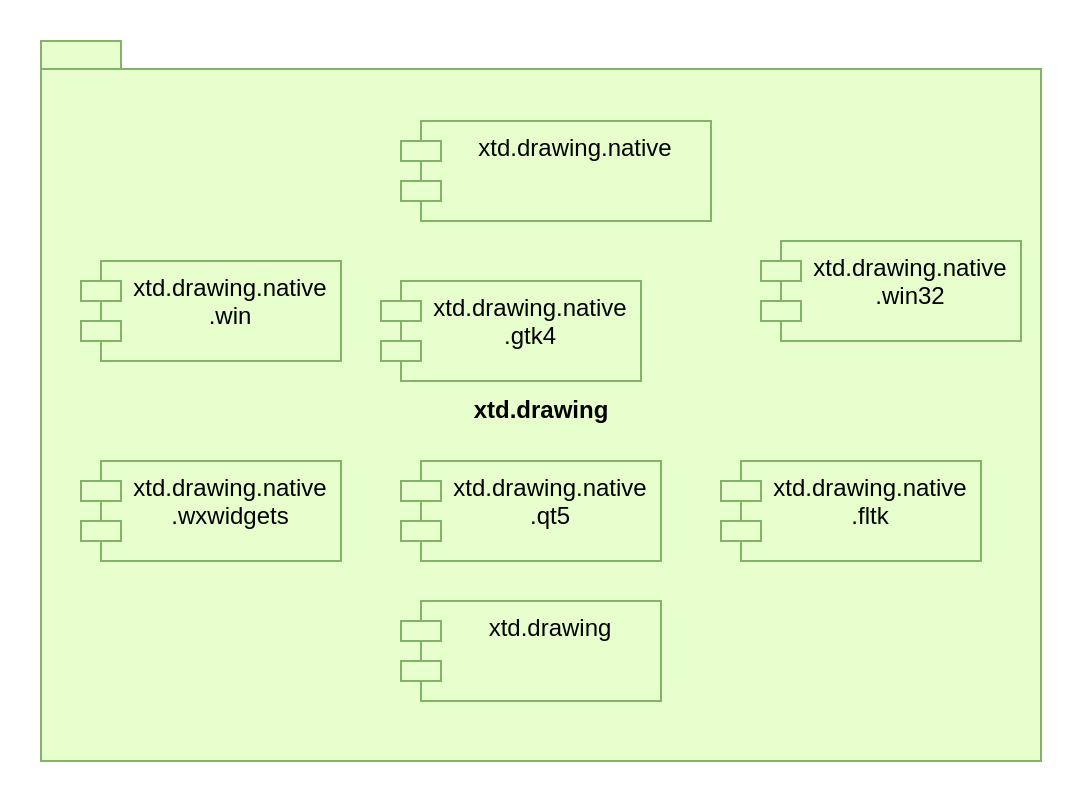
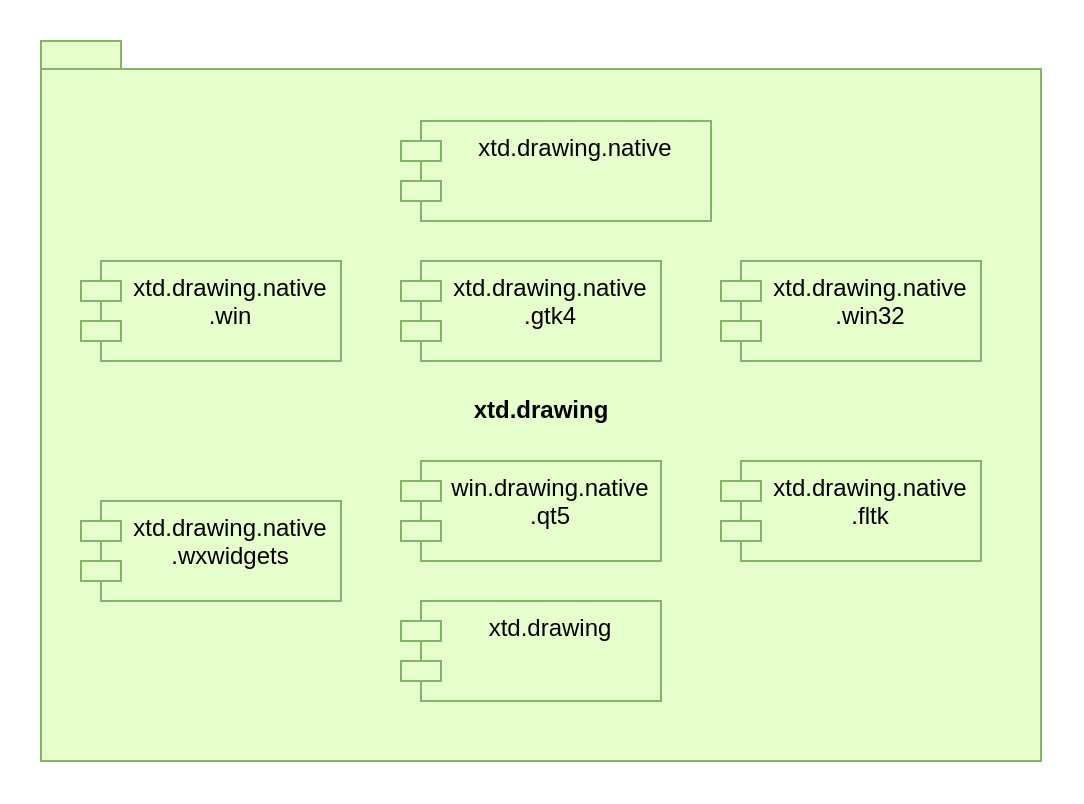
  <mxCell id="0" />
  <mxCell id="1" parent="0" />
  <mxCell id="2" value="xtd.drawing" style="shape=folder;fontStyle=1;spacingTop=10;tabWidth=40;tabHeight=14;tabPosition=left;html=1;rounded=0;strokeColor=#82b366;fillColor=#E6FFCC;" parent="1" vertex="1"><mxGeometry x="20" y="20" width="500" height="360" as="geometry" /></mxCell>
  <mxCell id="3" value="xtd.drawing.native" style="shape=module;align=left;spacingLeft=20;align=center;verticalAlign=top;rounded=0;strokeColor=#82b366;fillColor=#E6FFCC;" vertex="1" parent="1"><mxGeometry x="200" y="60" width="155" height="50" as="geometry" /></mxCell>
  <mxCell id="4" value="xtd.drawing.native&#10;.win" style="shape=module;align=left;spacingLeft=20;align=center;verticalAlign=top;rounded=0;strokeColor=#82b366;fillColor=#E6FFCC;" vertex="1" parent="1"><mxGeometry x="40" y="130" width="130" height="50" as="geometry" /></mxCell>
- <mxCell id="5" value="xtd.drawing.native&#10;.gtk4" style="shape=module;align=left;spacingLeft=20;align=center;verticalAlign=top;rounded=0;strokeColor=#82b366;fillColor=#E6FFCC;" vertex="1" parent="1"><mxGeometry x="190" y="140" width="130" height="50" as="geometry" /></mxCell>
- <mxCell id="6" value="xtd.drawing.native&#10;.qt5" style="shape=module;align=left;spacingLeft=20;align=center;verticalAlign=top;rounded=0;strokeColor=#82b366;fillColor=#E6FFCC;" vertex="1" parent="1"><mxGeometry x="200" y="230" width="130" height="50" as="geometry" /></mxCell>
- <mxCell id="7" value="xtd.drawing.native&#10;.win32" style="shape=module;align=left;spacingLeft=20;align=center;verticalAlign=top;rounded=0;strokeColor=#82b366;fillColor=#E6FFCC;" vertex="1" parent="1"><mxGeometry x="380" y="120" width="130" height="50" as="geometry" /></mxCell>
- <mxCell id="8" value="xtd.drawing.native&#10;.wxwidgets" style="shape=module;align=left;spacingLeft=20;align=center;verticalAlign=top;rounded=0;strokeColor=#82b366;fillColor=#E6FFCC;" vertex="1" parent="1"><mxGeometry x="40" y="230" width="130" height="50" as="geometry" /></mxCell>
+ <mxCell id="5" value="xtd.drawing.native&#10;.gtk4" style="shape=module;align=left;spacingLeft=20;align=center;verticalAlign=top;rounded=0;strokeColor=#82b366;fillColor=#E6FFCC;" vertex="1" parent="1"><mxGeometry x="200" y="130" width="130" height="50" as="geometry" /></mxCell>
+ <mxCell id="6" value="win.drawing.native&#10;.qt5" style="shape=module;align=left;spacingLeft=20;align=center;verticalAlign=top;rounded=0;strokeColor=#82b366;fillColor=#E6FFCC;" vertex="1" parent="1"><mxGeometry x="200" y="230" width="130" height="50" as="geometry" /></mxCell>
+ <mxCell id="7" value="xtd.drawing.native&#10;.win32" style="shape=module;align=left;spacingLeft=20;align=center;verticalAlign=top;rounded=0;strokeColor=#82b366;fillColor=#E6FFCC;" vertex="1" parent="1"><mxGeometry x="360" y="130" width="130" height="50" as="geometry" /></mxCell>
+ <mxCell id="8" value="xtd.drawing.native&#10;.wxwidgets" style="shape=module;align=left;spacingLeft=20;align=center;verticalAlign=top;rounded=0;strokeColor=#82b366;fillColor=#E6FFCC;" vertex="1" parent="1"><mxGeometry x="40" y="250" width="130" height="50" as="geometry" /></mxCell>
  <mxCell id="9" value="xtd.drawing.native&#10;.fltk" style="shape=module;align=left;spacingLeft=20;align=center;verticalAlign=top;rounded=0;strokeColor=#82b366;fillColor=#E6FFCC;" vertex="1" parent="1"><mxGeometry x="360" y="230" width="130" height="50" as="geometry" /></mxCell>
  <mxCell id="10" value="xtd.drawing" style="shape=module;align=left;spacingLeft=20;align=center;verticalAlign=top;rounded=0;strokeColor=#82b366;fillColor=#E6FFCC;" vertex="1" parent="1"><mxGeometry x="200" y="300" width="130" height="50" as="geometry" /></mxCell>
